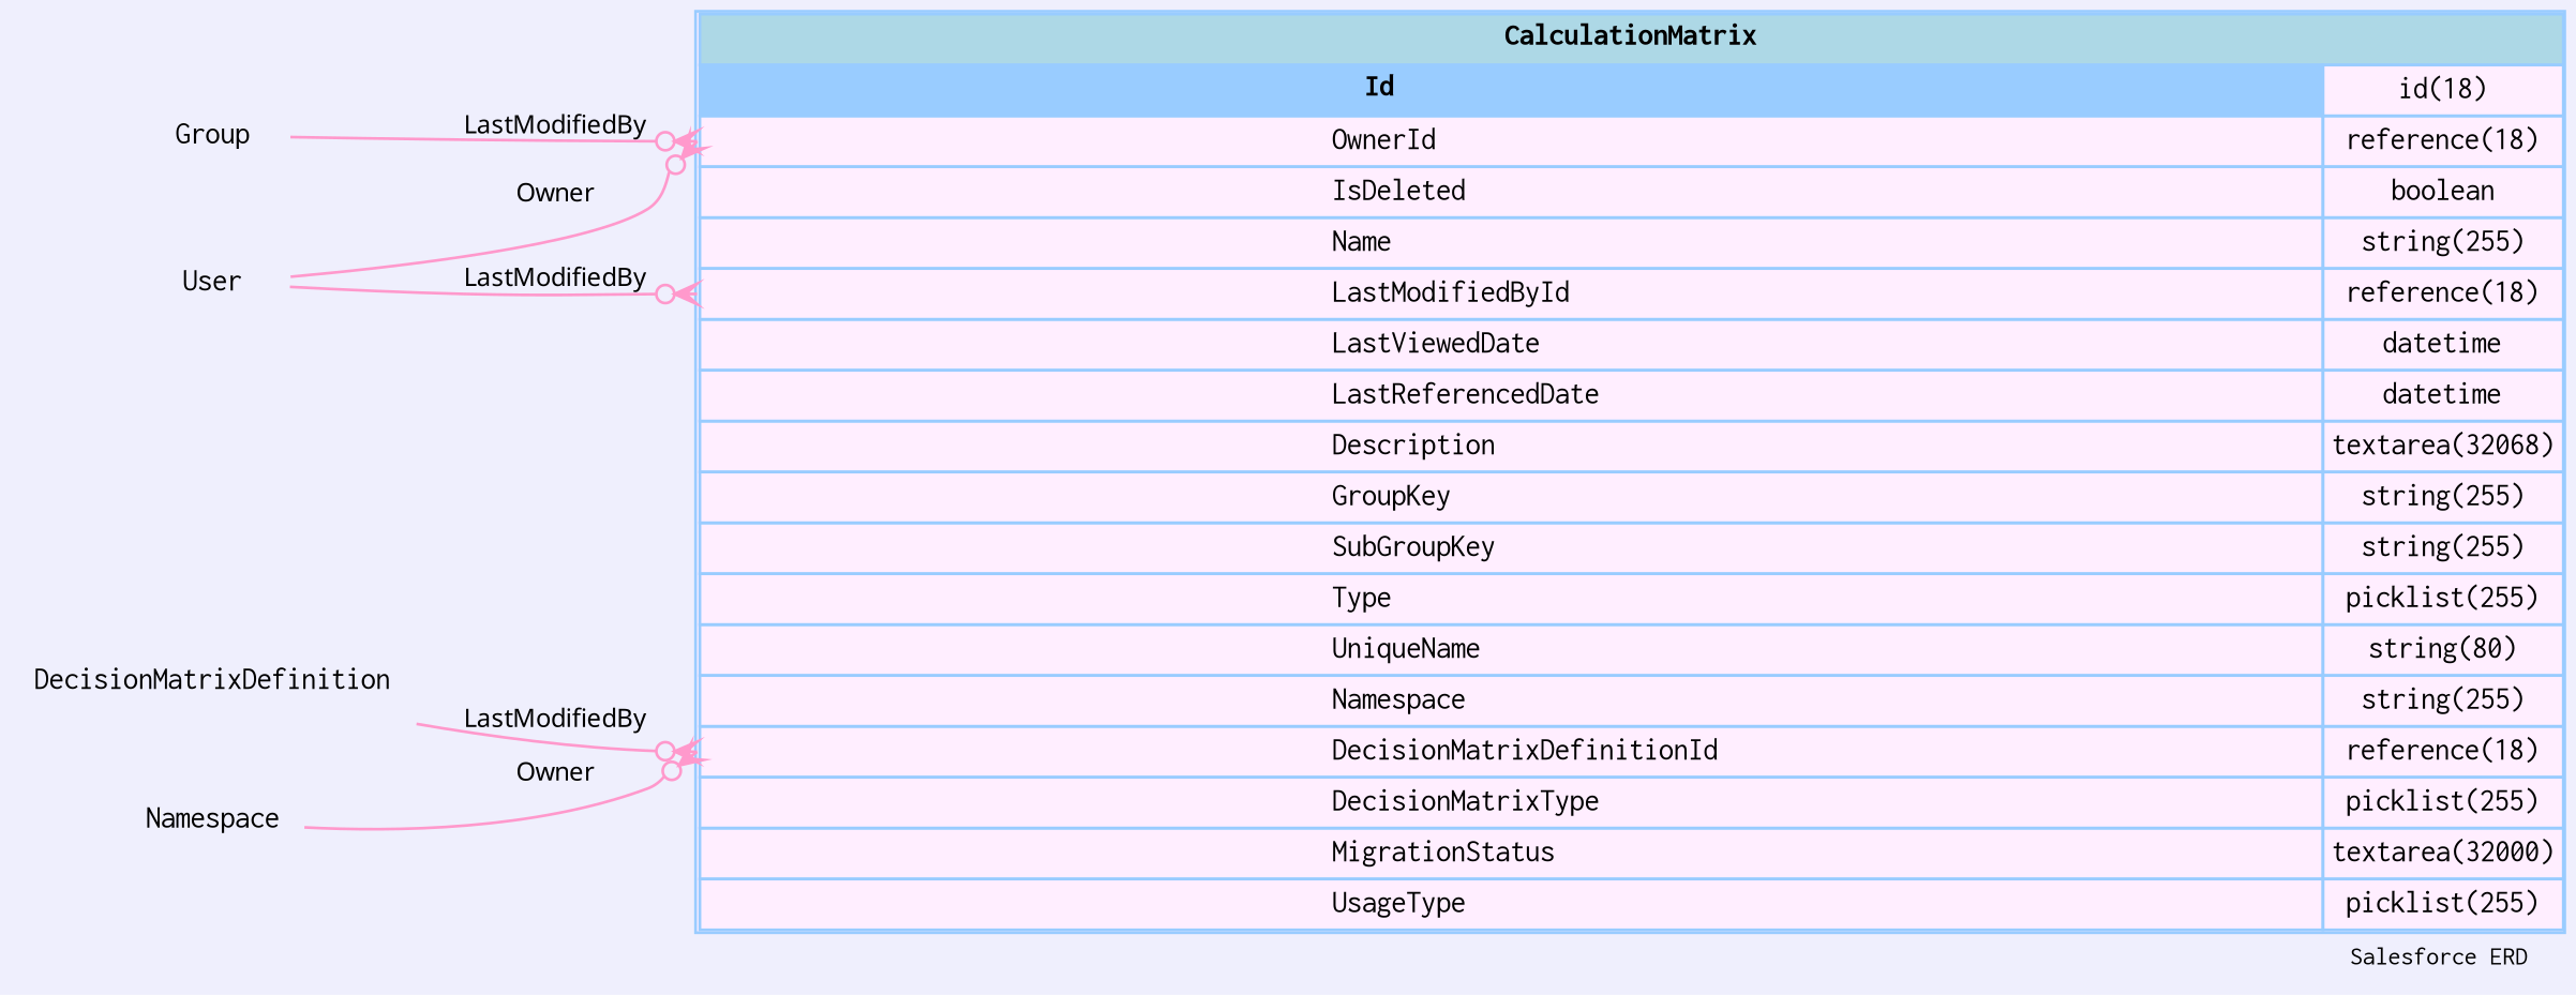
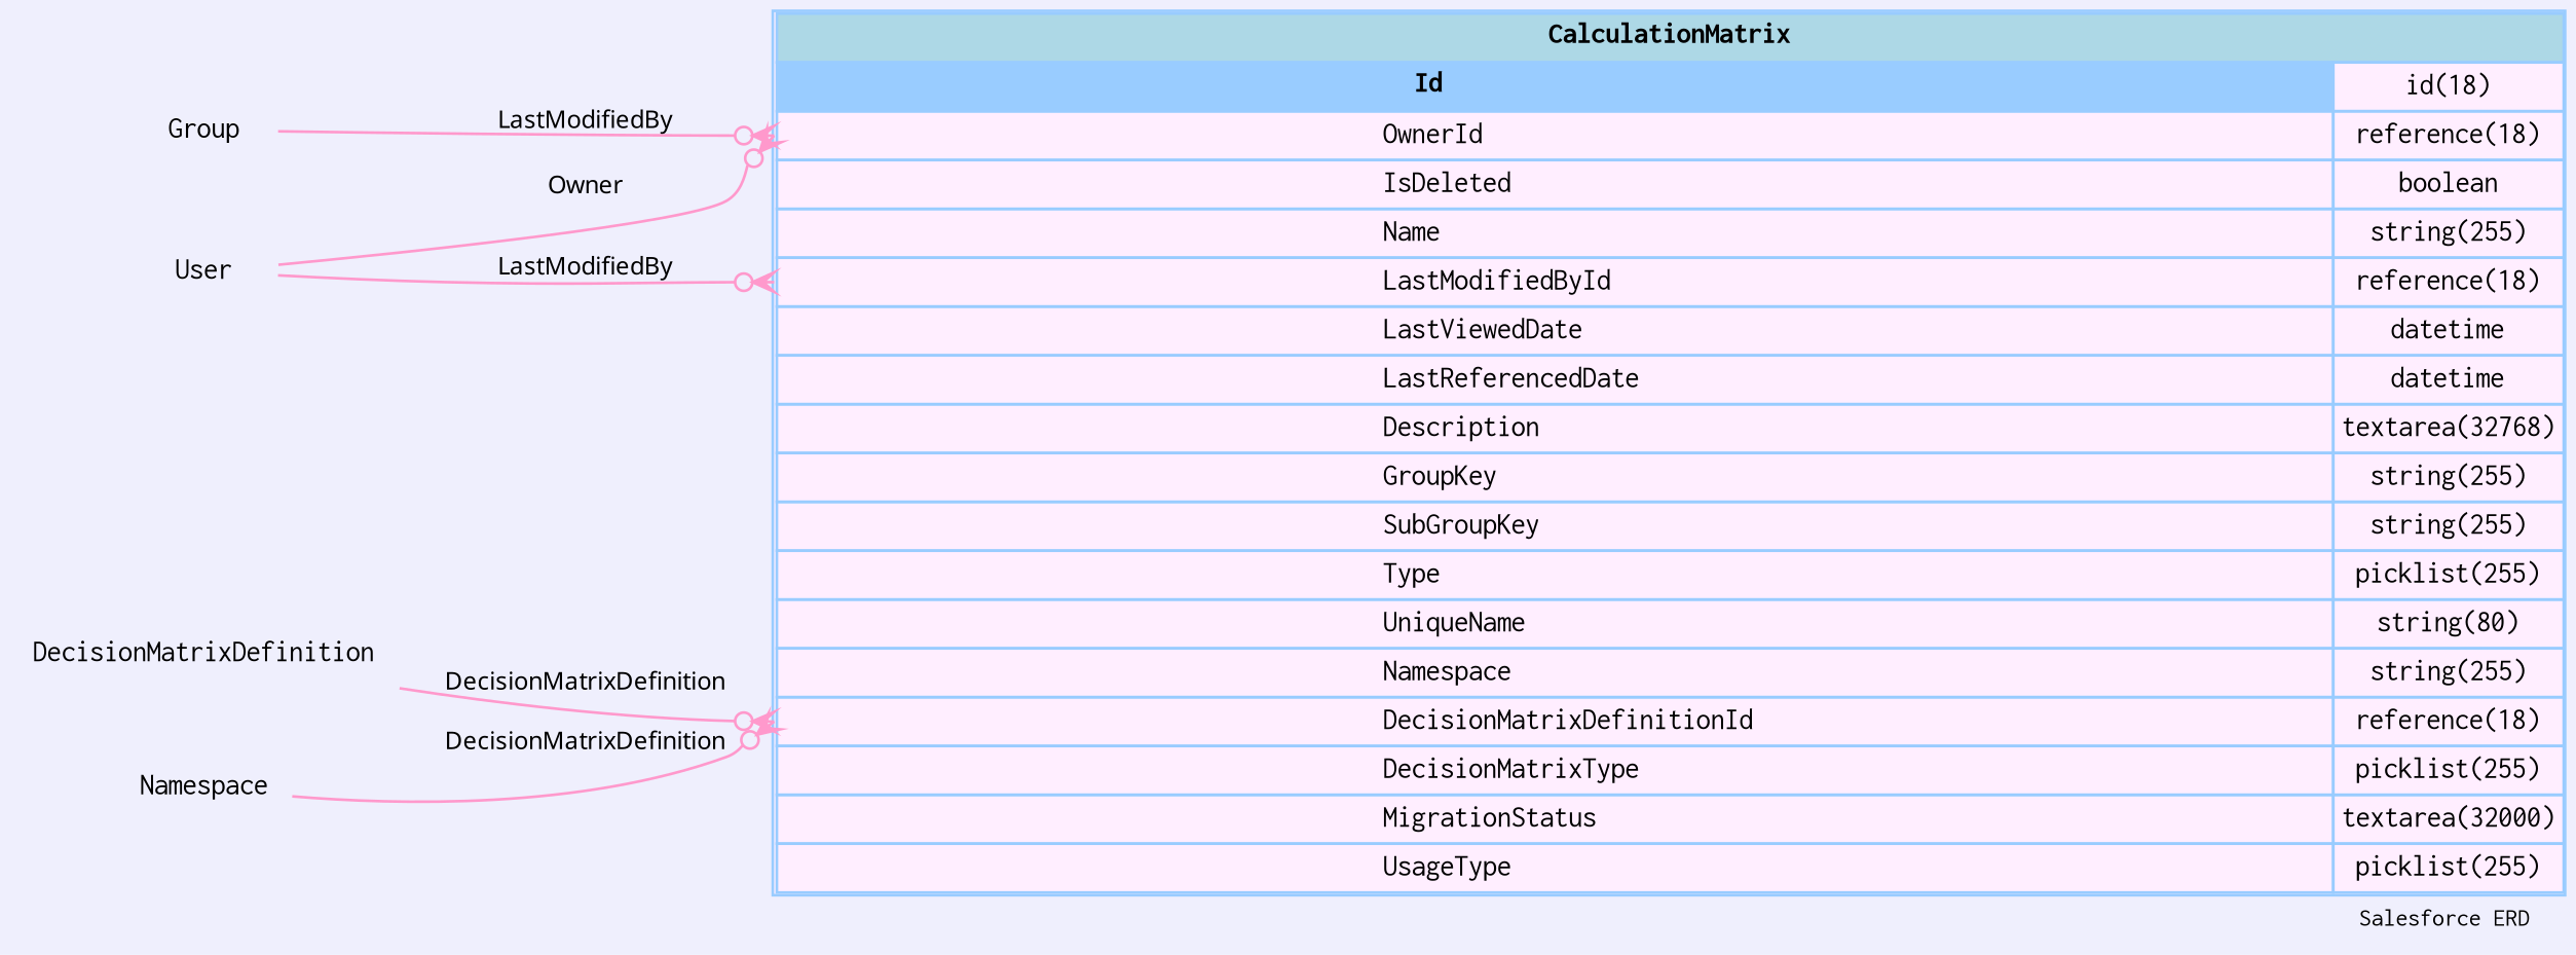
  digraph {
    bgcolor="#efeffd"
    fontname=Courier
    fontsize=9
    label="Salesforce ERD "
    labeljust=r
    nodesep=0.18
    rankdir=RL
    ranksep=0.46
    node [color="#99ccff" fontname=Courier fontsize=11 shape=plaintext]
    edge [arrowhead=none arrowsize=0.8 arrowtail=crowodot color="#ff99cc" dir=back fontname=Monaco fontsize=9 headport="Id:e" tailport="OwnerId:w"]
-   n1 [label=<                 <table border="1" cellborder="1" cellspacing="0" bgcolor="#ffeeff" >                      <tr><td colspan="3" bgcolor="lightblue"><b>CalculationMatrix</b></td></tr>              <tr>                                         <td  bgcolor="#99ccff" port="Id" align="left">                                            <b>Id</b>                                         </td><td>id(18)</td></tr> <tr>                                          <td port="OwnerId" align="left">                                          OwnerId                                        </td><td>reference(18)</td></tr> <tr>                                          <td port="IsDeleted" align="left">                                          IsDeleted                                        </td><td>boolean</td></tr> <tr>                                          <td port="Name" align="left">                                          Name                                        </td><td>string(255)</td></tr> <tr>                                          <td port="LastModifiedById" align="left">                                          LastModifiedById                                        </td><td>reference(18)</td></tr> <tr>                                          <td port="LastViewedDate" align="left">                                          LastViewedDate                                        </td><td>datetime</td></tr> <tr>                                          <td port="LastReferencedDate" align="left">                                          LastReferencedDate                                        </td><td>datetime</td></tr> <tr>                                          <td port="Description" align="left">                                          Description                                        </td><td>textarea(32068)</td></tr> <tr>                                          <td port="GroupKey" align="left">                                          GroupKey                                        </td><td>string(255)</td></tr> <tr>                                          <td port="SubGroupKey" align="left">                                          SubGroupKey                                        </td><td>string(255)</td></tr> <tr>                                          <td port="Type" align="left">                                          Type                                        </td><td>picklist(255)</td></tr> <tr>                                          <td port="UniqueName" align="left">                                          UniqueName                                        </td><td>string(80)</td></tr> <tr>                                          <td port="Namespace" align="left">                                          Namespace                                        </td><td>string(255)</td></tr> <tr>                                          <td port="DecisionMatrixDefinitionId" align="left">                                          DecisionMatrixDefinitionId                                        </td><td>reference(18)</td></tr> <tr>                                          <td port="DecisionMatrixType" align="left">                                          DecisionMatrixType                                        </td><td>picklist(255)</td></tr> <tr>                                          <td port="MigrationStatus" align="left">                                          MigrationStatus                                        </td><td>textarea(32000)</td></tr> <tr>                                          <td port="UsageType" align="left">                                          UsageType                                        </td><td>picklist(255)</td></tr>                             </table>                 > margin=0 shape=none]
+   n1 [label=<                 <table border="1" cellborder="1" cellspacing="0" bgcolor="#ffeeff" >                      <tr><td colspan="3" bgcolor="lightblue"><b>CalculationMatrix</b></td></tr>              <tr>                                         <td  bgcolor="#99ccff" port="Id" align="left">                                            <b>Id</b>                                         </td><td>id(18)</td></tr> <tr>                                          <td port="OwnerId" align="left">                                          OwnerId                                        </td><td>reference(18)</td></tr> <tr>                                          <td port="IsDeleted" align="left">                                          IsDeleted                                        </td><td>boolean</td></tr> <tr>                                          <td port="Name" align="left">                                          Name                                        </td><td>string(255)</td></tr> <tr>                                          <td port="LastModifiedById" align="left">                                          LastModifiedById                                        </td><td>reference(18)</td></tr> <tr>                                          <td port="LastViewedDate" align="left">                                          LastViewedDate                                        </td><td>datetime</td></tr> <tr>                                          <td port="LastReferencedDate" align="left">                                          LastReferencedDate                                        </td><td>datetime</td></tr> <tr>                                          <td port="Description" align="left">                                          Description                                        </td><td>textarea(32768)</td></tr> <tr>                                          <td port="GroupKey" align="left">                                          GroupKey                                        </td><td>string(255)</td></tr> <tr>                                          <td port="SubGroupKey" align="left">                                          SubGroupKey                                        </td><td>string(255)</td></tr> <tr>                                          <td port="Type" align="left">                                          Type                                        </td><td>picklist(255)</td></tr> <tr>                                          <td port="UniqueName" align="left">                                          UniqueName                                        </td><td>string(80)</td></tr> <tr>                                          <td port="Namespace" align="left">                                          Namespace                                        </td><td>string(255)</td></tr> <tr>                                          <td port="DecisionMatrixDefinitionId" align="left">                                          DecisionMatrixDefinitionId                                        </td><td>reference(18)</td></tr> <tr>                                          <td port="DecisionMatrixType" align="left">                                          DecisionMatrixType                                        </td><td>picklist(255)</td></tr> <tr>                                          <td port="MigrationStatus" align="left">                                          MigrationStatus                                        </td><td>textarea(32000)</td></tr> <tr>                                          <td port="UsageType" align="left">                                          UsageType                                        </td><td>picklist(255)</td></tr>                             </table>                 > margin=0 shape=none]
    Group
    User
    DecisionMatrixDefinition
    n5 [label=Namespace]
    n1 -> Group [label=LastModifiedBy]
    n1 -> User [label=Owner]
    n1 -> User [label=LastModifiedBy tailport="LastModifiedById:w"]
-   n1 -> DecisionMatrixDefinition [label=LastModifiedBy tailport="DecisionMatrixDefinitionId:w"]
-   n1 -> n5 [label=Owner tailport="DecisionMatrixDefinitionId:w"]
+   n1 -> DecisionMatrixDefinition [label=DecisionMatrixDefinition tailport="DecisionMatrixDefinitionId:w"]
+   n1 -> n5 [label=DecisionMatrixDefinition tailport="DecisionMatrixDefinitionId:w"]
  }
